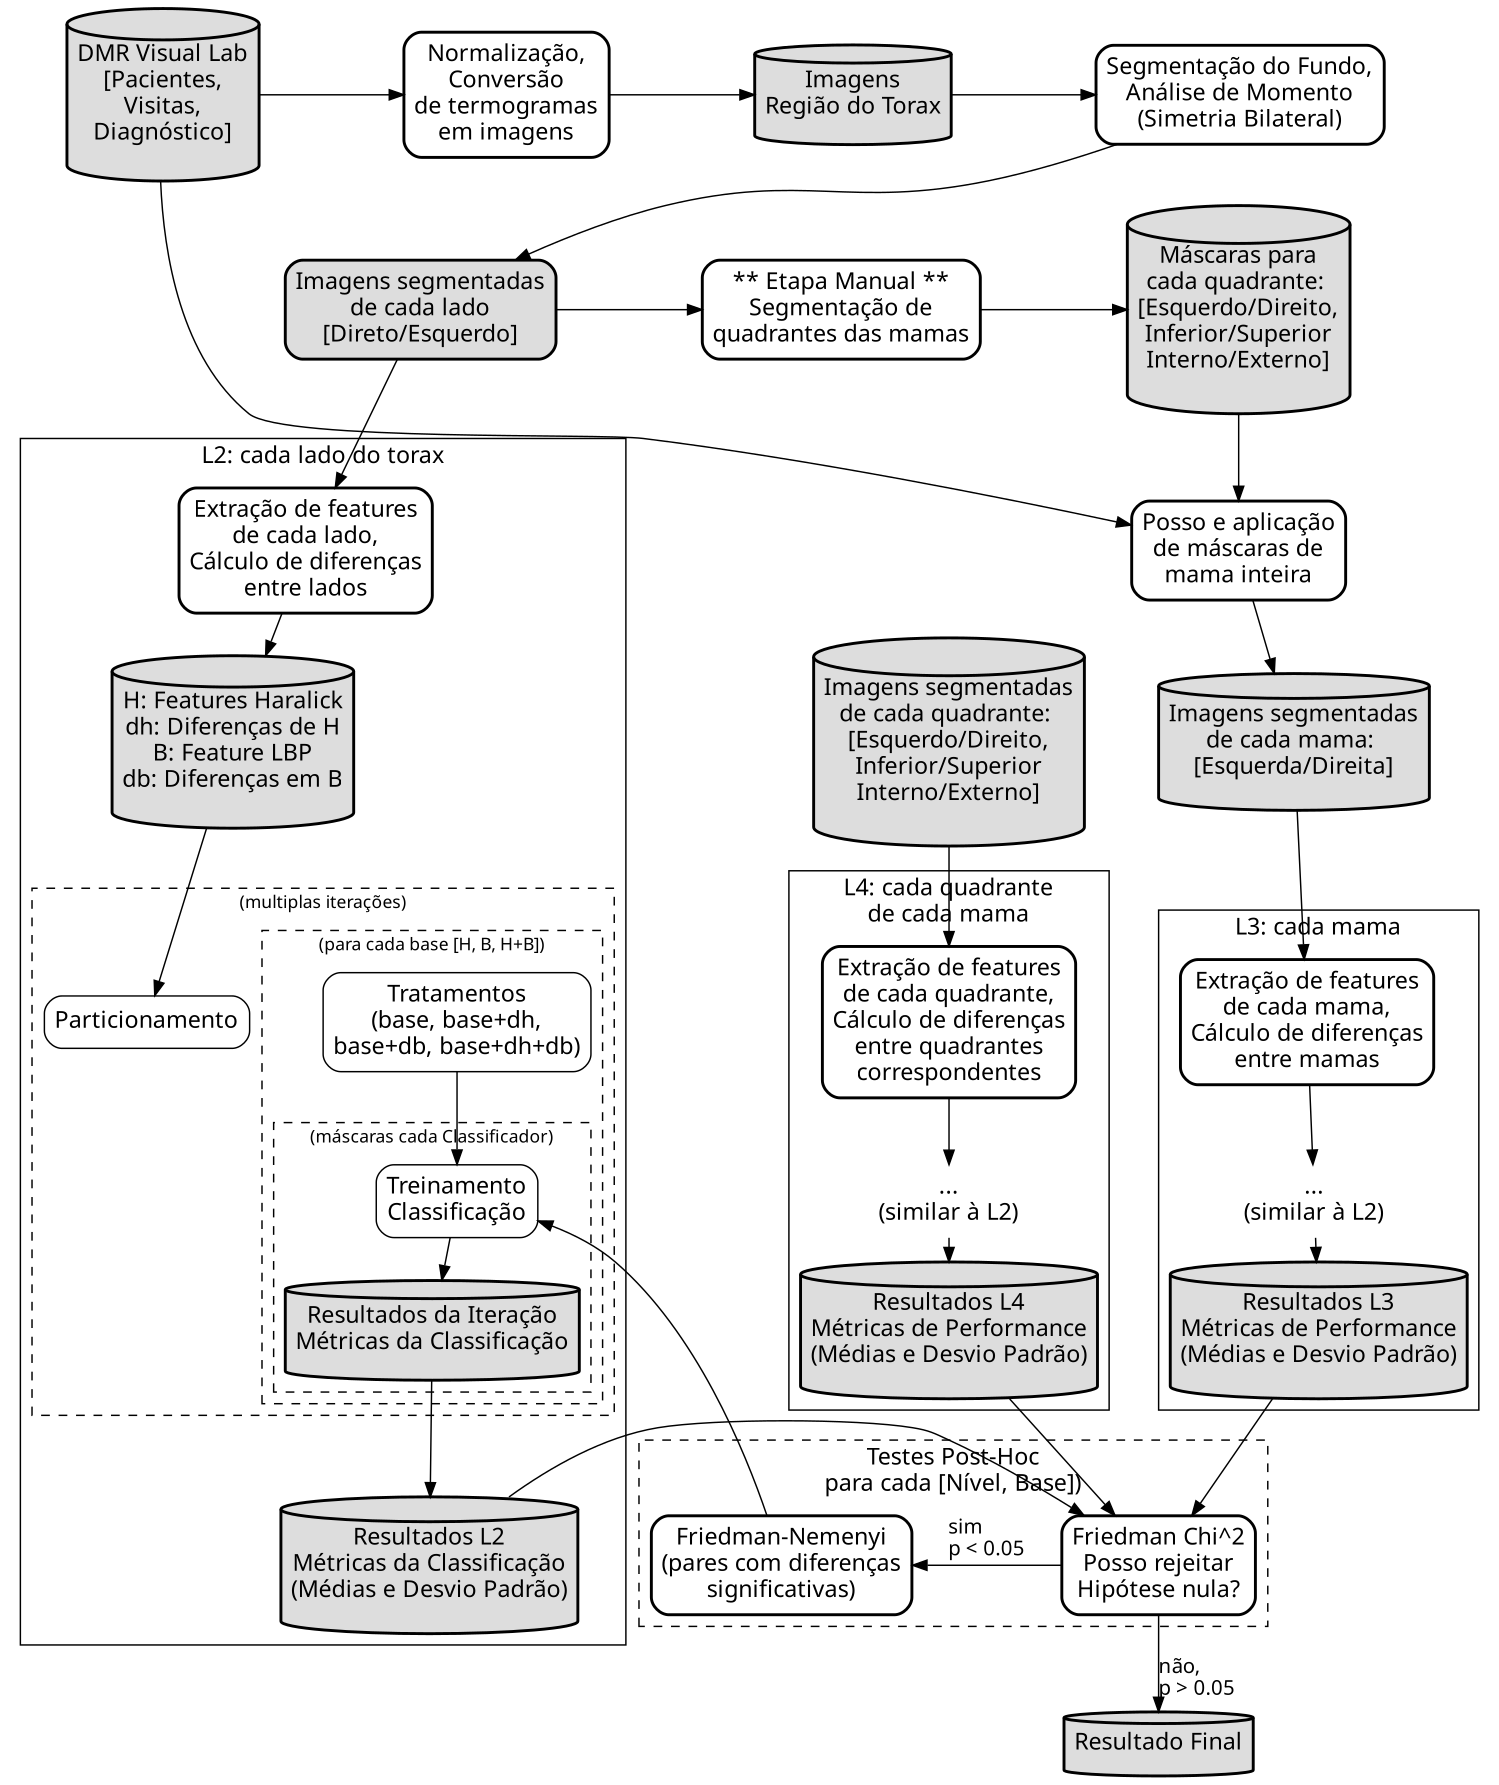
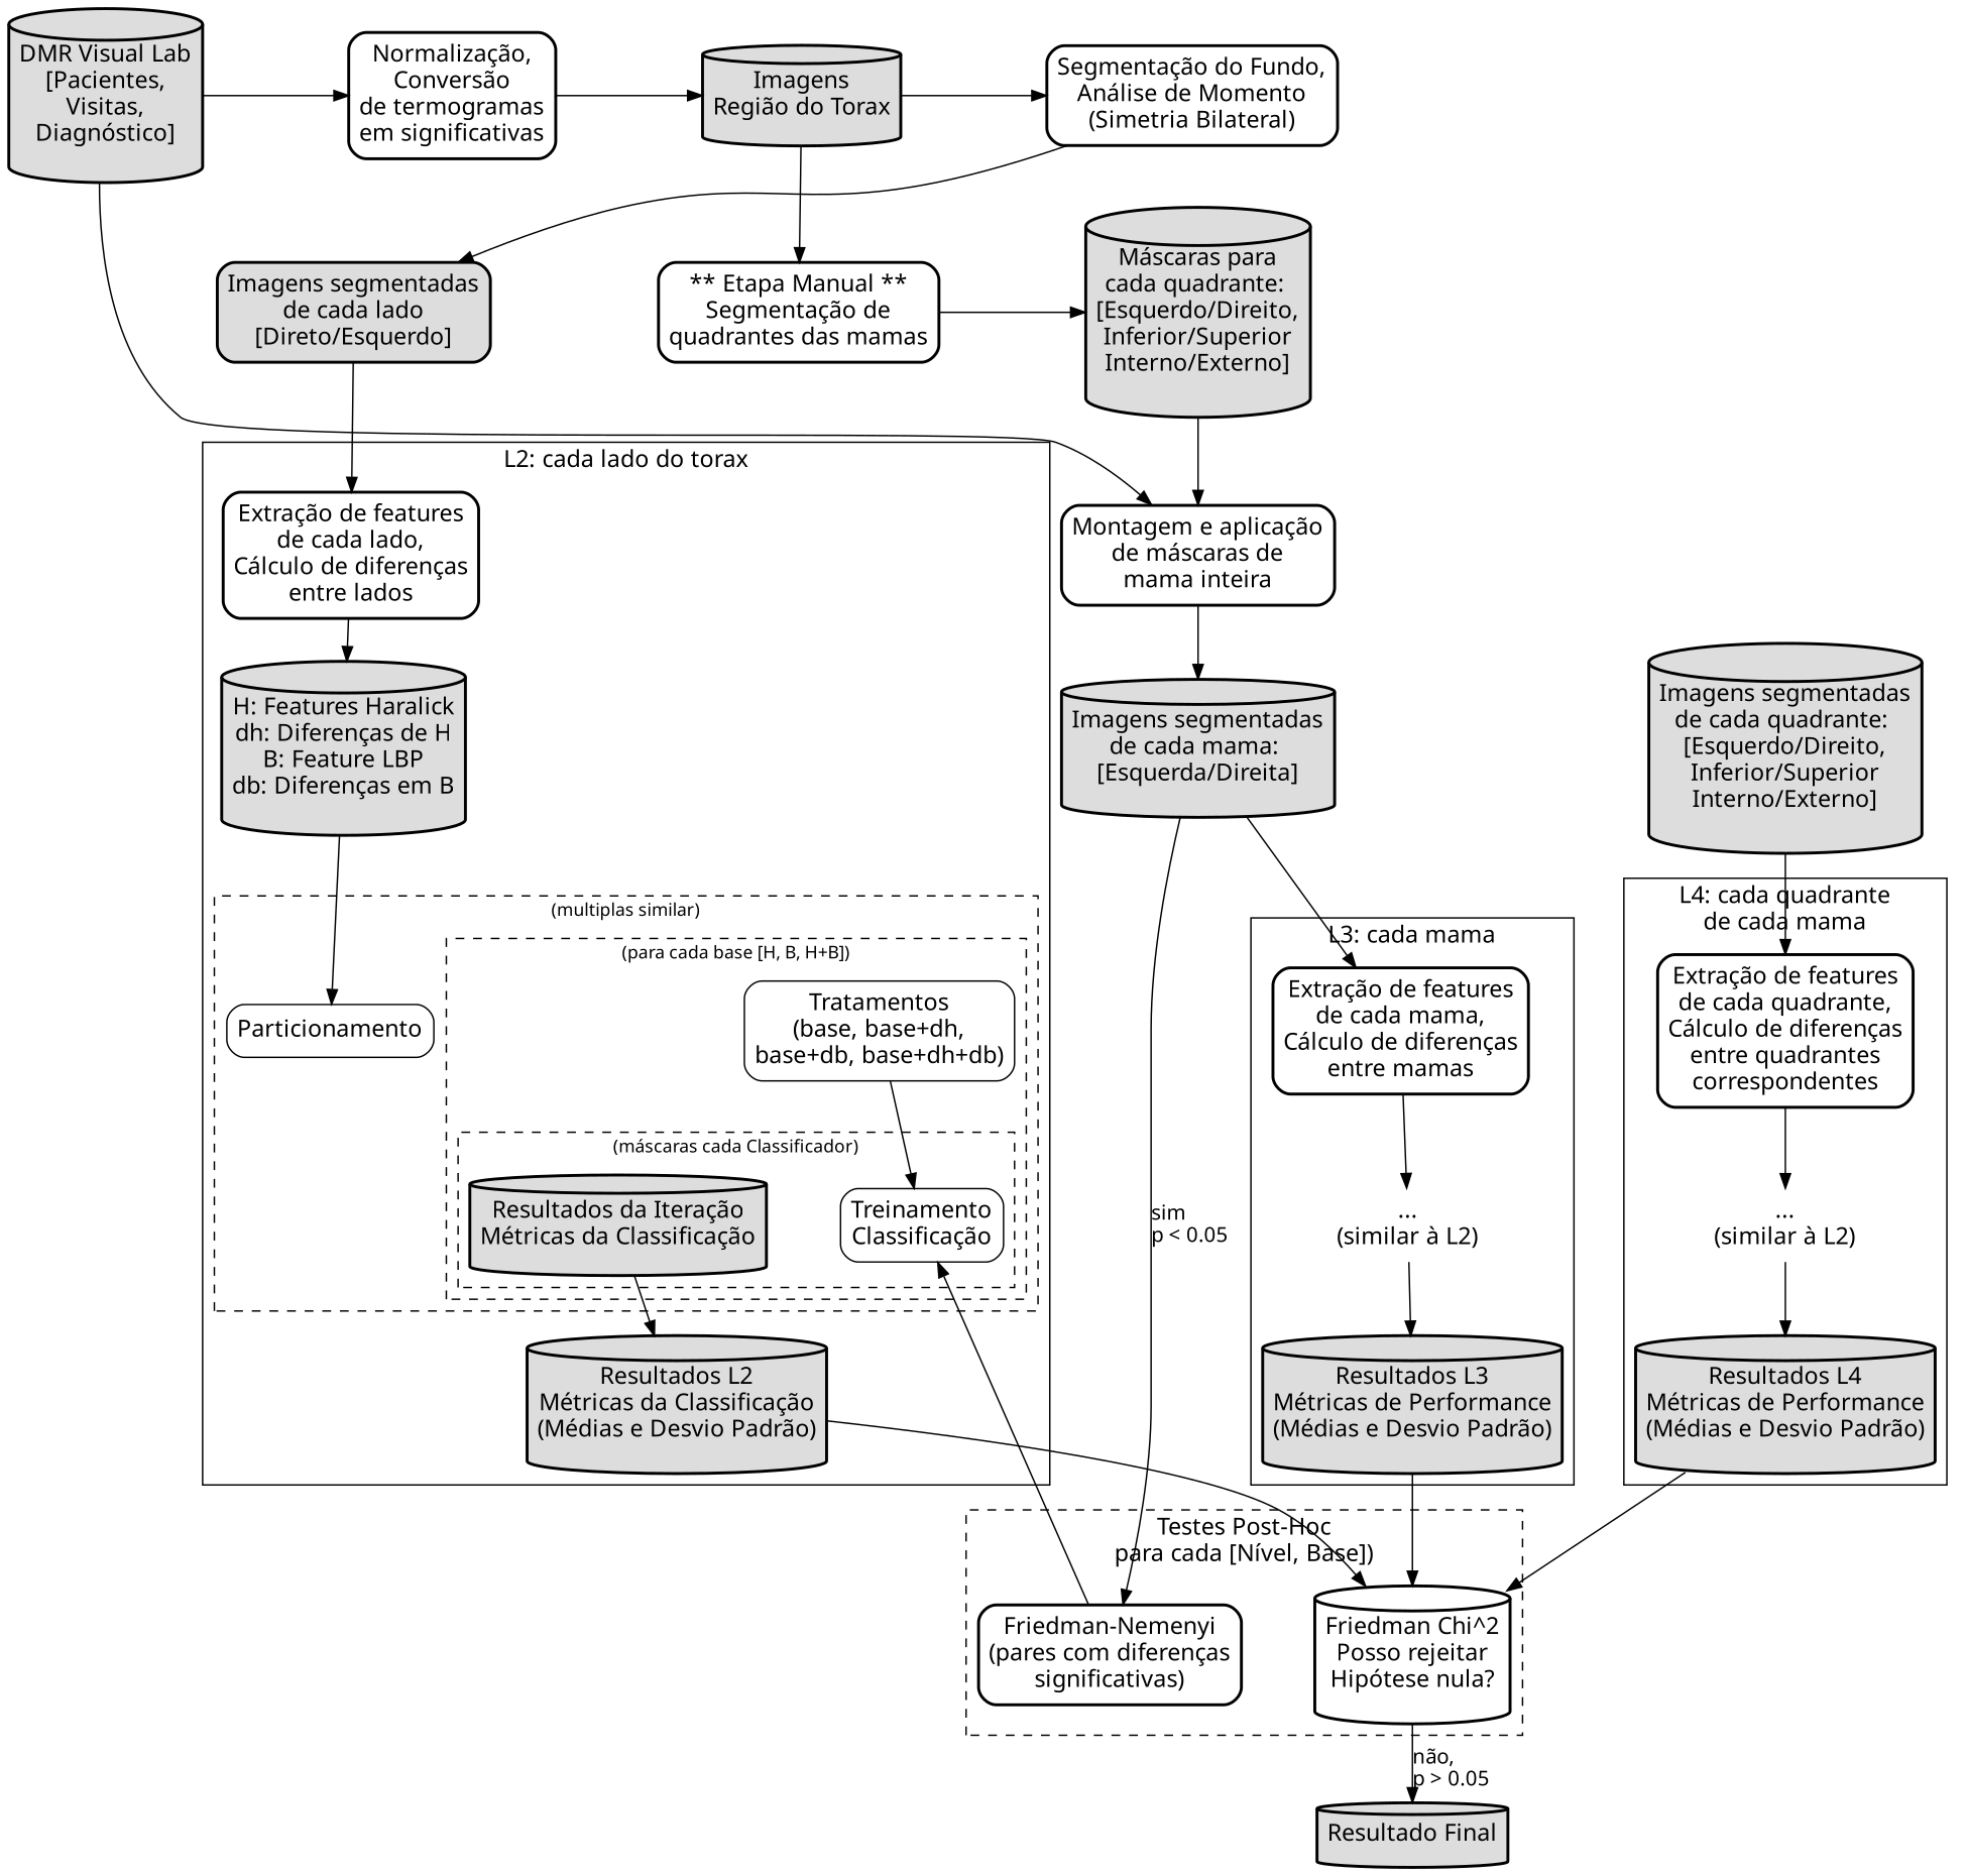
  digraph {
    nodesep=0.7
    ranksep=0.025
    node [fillcolor="#ffffff" fontname=Sans fontsize=16 margin="0.1,0.1" shape=rectangle style="rounded,filled,bold"]
    edge [fontname=Sans fontsize=14]
    n1 [fillcolor="#dddddd" label="DMR Visual Lab\n[Pacientes,\nVisitas,\nDiagnóstico]" shape=cylinder]
-   n2 [label="Normalização,\nConversão\nde termogramas\nem imagens"]
+   n2 [label="Normalização,\nConversão\nde termogramas\nem significativas"]
    n3 [fillcolor="#dddddd" label="Imagens\nRegião do Torax" shape=cylinder]
    n4 [label="Segmentação do Fundo,\nAnálise de Momento\n(Simetria Bilateral)"]
    n5 [fillcolor="#dddddd" label="Imagens segmentadas\nde cada lado\n[Direto/Esquerdo]" shape=box]
    n6 [label="** Etapa Manual **\nSegmentação de\nquadrantes das mamas"]
    n7 [fillcolor="#dddddd" label="Máscaras para\ncada quadrante: \n[Esquerdo/Direito,\nInferior/Superior\nInterno/Externo]" shape=cylinder]
    n8 [fillcolor="#dddddd" label="Imagens segmentadas\nde cada mama: \n[Esquerda/Direita]" shape=cylinder]
    n9 [fillcolor="#dddddd" label="Imagens segmentadas\nde cada quadrante: \n[Esquerdo/Direito,\nInferior/Superior\nInterno/Externo]" shape=cylinder]
    n10 [label="Treinamento\nClassificação" style=rounded]
    n11 [fillcolor="#dddddd" label="Resultados da Iteração\nMétricas da Classificação" shape=cylinder]
    n12 [label="Tratamentos\n(base, base+dh,\nbase+db, base+dh+db)" style=rounded]
    n13 [label=Particionamento style=rounded]
    n14 [label="Extração de features\nde cada lado,\nCálculo de diferenças\nentre lados"]
    n15 [fillcolor="#dddddd" label="H: Features Haralick\ndh: Diferenças de H\nB: Feature LBP\ndb: Diferenças em B" shape=cylinder]
    n16 [fillcolor="#dddddd" label="Resultados L2\nMétricas da Classificação\n(Médias e Desvio Padrão)" shape=cylinder]
-   n17 [label="Friedman Chi^2\nPosso rejeitar\nHipótese nula?"]
+   n17 [label="Friedman Chi^2\nPosso rejeitar\nHipótese nula?" shape=cylinder]
    n18 [label="Friedman-Nemenyi\n(pares com diferenças\nsignificativas)"]
    n19 [label="Extração de features\nde cada mama,\nCálculo de diferenças\nentre mamas"]
    n20 [label="...\n(similar à L2)" shape=none style=""]
    n21 [fillcolor="#dddddd" label="Resultados L3\nMétricas de Performance\n(Médias e Desvio Padrão)" shape=cylinder]
    n22 [label="Extração de features\nde cada quadrante,\nCálculo de diferenças\nentre quadrantes\ncorrespondentes"]
    n23 [label="...\n(similar à L2)" shape=none style=""]
    n24 [fillcolor="#dddddd" label="Resultados L4\nMétricas de Performance\n(Médias e Desvio Padrão)" shape=cylinder]
-   n25 [label="Posso e aplicação\nde máscaras de\nmama inteira"]
+   n25 [label="Montagem e aplicação\nde máscaras de\nmama inteira"]
    n26 [fillcolor="#dddddd" label="Resultado Final" shape=cylinder]
    subgraph sub_1 {
      rank=same
      n1
      n2
      n3
      n4
    }
    subgraph sub_2 {
      rank=same
      n5
      n6
      n7
    }
    subgraph sub_3 {
      rank=same
      n8
      n9
    }
    subgraph cluster_4 {
      fontname=Sans
      fontsize=16
      label="L2: cada lado do torax"
      rankdir=LR
      n14
      n15
      n16
      subgraph cluster_5 {
        fontname=Sans
        fontsize=12
-       label="(multiplas iterações)"
+       label="(multiplas similar)"
        rankdir=LR
        style=dashed
        n13
        subgraph cluster_6 {
          fontname=Sans
          fontsize=12
          label="(para cada base [H, B, H+B])"
          rankdir=LR
          style=dashed
          n12
          subgraph cluster_7 {
            fontname=Sans
            fontsize=12
            label="(máscaras cada Classificador)"
            rankdir=LR
            style=dashed
            n10
            n11
          }
        }
      }
    }
    subgraph cluster_8 {
      fontname=Sans
      fontsize=16
      label="Testes Post-Hoc\npara cada [Nível, Base])"
      style=dashed
      subgraph sub_9 {
        fontname=Sans
        fontsize=16
        label="Testes Post-Hoc\npara cada [Nível, Base])"
        rank=same
        style=dashed
        n17
        n18
      }
    }
    subgraph cluster_10 {
      fontname=Sans
      fontsize=16
      label="L3: cada mama"
      rankdir=LR
      n19
      n20
      n21
    }
    subgraph cluster_11 {
      fontname=Sans
      fontsize=16
      label="L4: cada quadrante\nde cada mama"
      rankdir=LR
      n22
      n23
      n24
    }
    n1 -> n2
    n1 -> n5 [style=invis]
    n1 -> n25
    n2 -> n3
    n3 -> n4
    n4 -> n5
    n4 -> n7 [style=invis]
-   n5 -> n6
+   n3 -> n6
    n5 -> n14
    n6 -> n7
    n7 -> n25
    n8 -> n19
    n9 -> n22
-   n10 -> n11
    n11 -> n16
    n12 -> n10
    n14 -> n15
    n15 -> n13
    n16 -> n17
-   n17 -> n18 [label="sim\lp < 0.05\l"]
+   n8 -> n18 [label="sim\lp < 0.05\l"]
    n17 -> n26 [label="não,\lp > 0.05\l"]
    n18 -> n10
    n19 -> n20
    n20 -> n21
    n21 -> n17
    n22 -> n23
    n23 -> n24
    n24 -> n17
    n25 -> n8
  }
